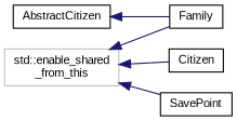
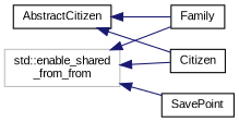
  digraph {
    fontname="Liberation Sans"
    rankdir=LR
    node [color=black fillcolor=white fontname="Liberation Sans" fontsize=10 shape=record style=filled]
    edge [color=midnightblue dir=back fontname="Liberation Sans" fontsize=10 labelfontname=Helvetica labelfontsize=10 style=solid]
    n1 [height=0.2 label=AbstractCitizen width=0.4]
    n2 [height=0.2 label=Citizen width=0.4]
    n3 [height=0.2 label=Family width=0.4]
-   n4 [color=grey75 height=0.2 label="std::enable_shared\l_from_this" width=0.4]
+   n4 [color=grey75 height=0.2 label="std::enable_shared\l_from_from" width=0.4]
    n5 [height=0.2 label=SavePoint width=0.4]
+   n1 -> n2
    n1 -> n3
    n4 -> n2
    n4 -> n3
    n4 -> n5
  }
